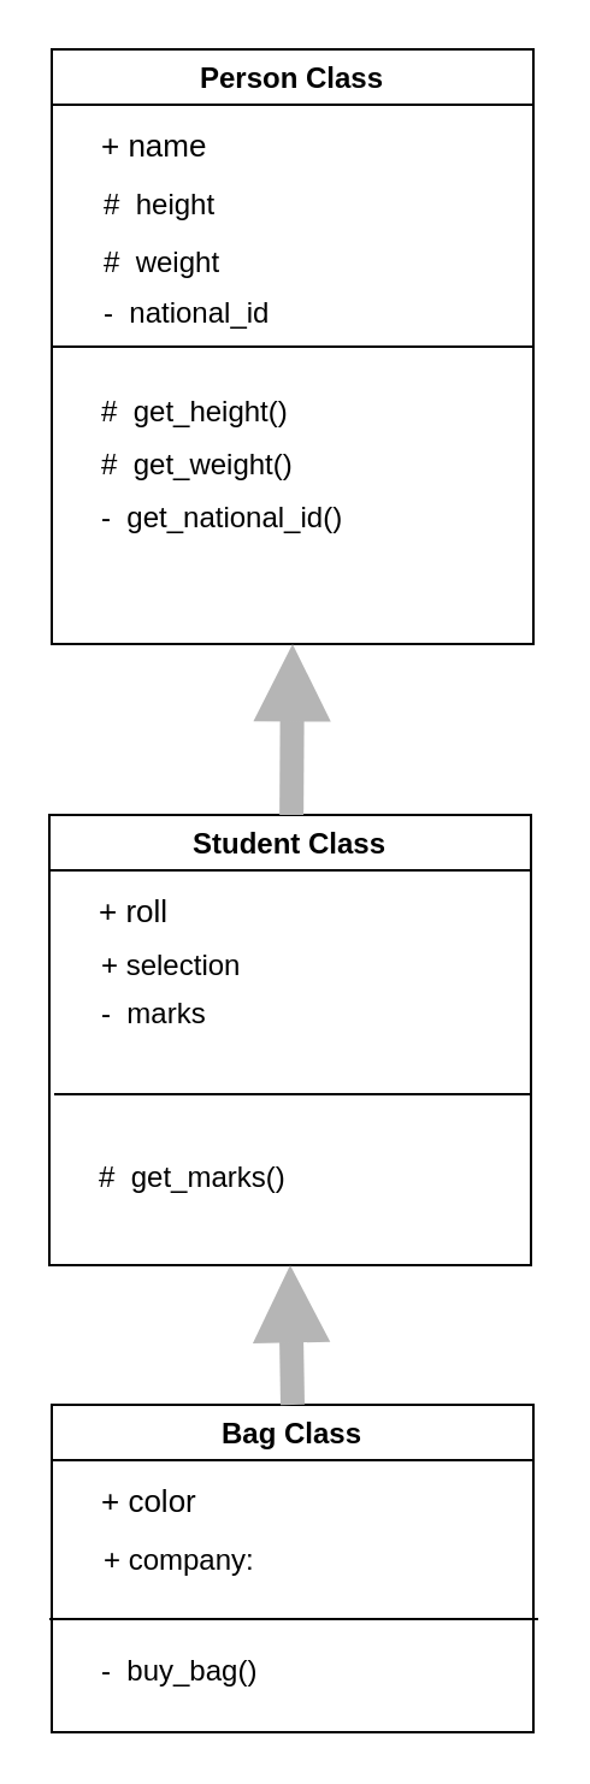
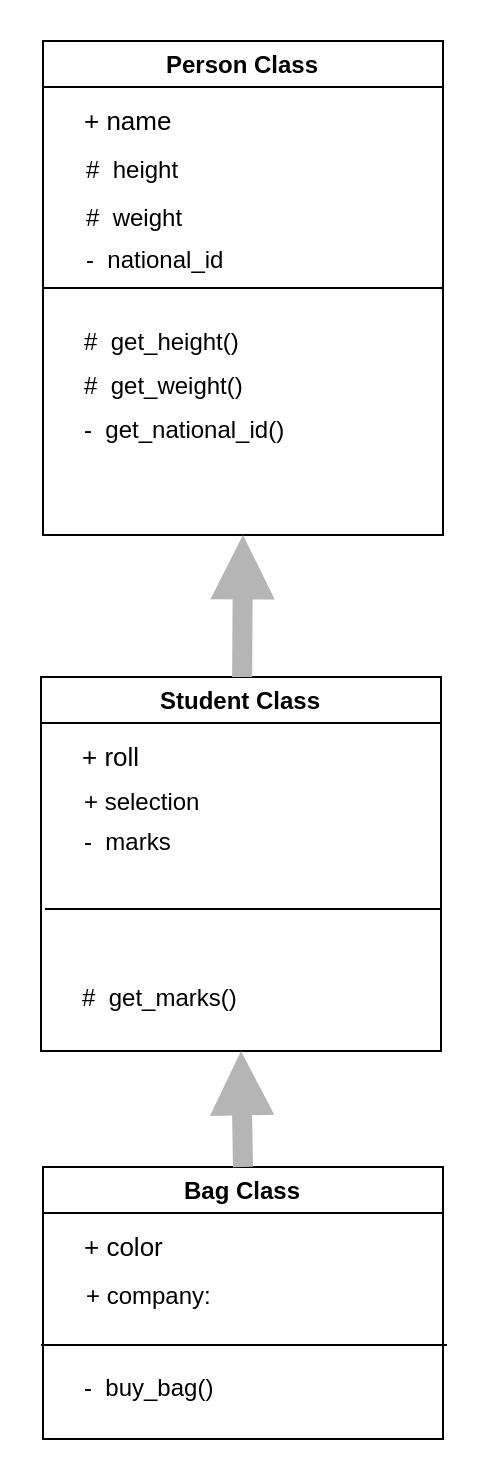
  <mxCell id="0" />
  <mxCell id="1" parent="0" />
  <mxCell id="2" value="Person Class" style="swimlane;" parent="1" vertex="1"><mxGeometry x="21" y="20" width="200" height="247" as="geometry" /></mxCell>
  <mxCell id="3" value="&lt;font style=&quot;font-size: 13px&quot;&gt;+ name&lt;/font&gt;" style="text;html=1;align=left;verticalAlign=middle;resizable=0;points=[];autosize=1;strokeColor=none;fillColor=none;" parent="2" vertex="1"><mxGeometry x="19" y="31" width="54" height="18" as="geometry" /></mxCell>
  <mxCell id="4" value="#&amp;nbsp; height" style="text;html=1;strokeColor=none;fillColor=none;align=left;verticalAlign=middle;whiteSpace=wrap;rounded=0;" parent="2" vertex="1"><mxGeometry x="20" y="50" width="115" height="30" as="geometry" /></mxCell>
  <mxCell id="5" value="#&amp;nbsp; weight" style="text;html=1;strokeColor=none;fillColor=none;align=left;verticalAlign=middle;whiteSpace=wrap;rounded=0;" parent="2" vertex="1"><mxGeometry x="20" y="74" width="115" height="30" as="geometry" /></mxCell>
  <mxCell id="6" value="-&amp;nbsp; national_id" style="text;html=1;strokeColor=none;fillColor=none;align=left;verticalAlign=middle;whiteSpace=wrap;rounded=0;" parent="2" vertex="1"><mxGeometry x="20" y="95" width="115" height="30" as="geometry" /></mxCell>
  <mxCell id="7" value="#&amp;nbsp; get_height()" style="text;html=1;strokeColor=none;fillColor=none;align=left;verticalAlign=middle;whiteSpace=wrap;rounded=0;" parent="2" vertex="1"><mxGeometry x="19" y="136" width="115" height="30" as="geometry" /></mxCell>
  <mxCell id="8" value="#&amp;nbsp; get_weight()" style="text;html=1;strokeColor=none;fillColor=none;align=left;verticalAlign=middle;whiteSpace=wrap;rounded=0;" parent="2" vertex="1"><mxGeometry x="19" y="158" width="115" height="30" as="geometry" /></mxCell>
  <mxCell id="9" value="-&amp;nbsp; get_national_id()" style="text;html=1;strokeColor=none;fillColor=none;align=left;verticalAlign=middle;whiteSpace=wrap;rounded=0;" parent="2" vertex="1"><mxGeometry x="19" y="180" width="115" height="30" as="geometry" /></mxCell>
  <mxCell id="10" value="" style="endArrow=none;html=1;exitX=0;exitY=0.5;exitDx=0;exitDy=0;entryX=1;entryY=0.5;entryDx=0;entryDy=0;" parent="1" source="2" target="2" edge="1"><mxGeometry width="50" height="50" relative="1" as="geometry"><mxPoint x="101" y="151" as="sourcePoint" /><mxPoint x="151" y="101" as="targetPoint" /></mxGeometry></mxCell>
  <mxCell id="11" value="Student Class" style="swimlane;" parent="1" vertex="1"><mxGeometry x="20" y="338" width="200" height="187" as="geometry" /></mxCell>
  <mxCell id="12" value="&lt;font style=&quot;font-size: 13px&quot;&gt;+ roll&lt;/font&gt;" style="text;html=1;align=left;verticalAlign=middle;resizable=0;points=[];autosize=1;strokeColor=none;fillColor=none;" parent="11" vertex="1"><mxGeometry x="19" y="31" width="39" height="18" as="geometry" /></mxCell>
  <mxCell id="13" value="+ selection" style="text;html=1;strokeColor=none;fillColor=none;align=left;verticalAlign=middle;whiteSpace=wrap;rounded=0;" parent="11" vertex="1"><mxGeometry x="20" y="48" width="115" height="30" as="geometry" /></mxCell>
  <mxCell id="14" value="-&amp;nbsp; marks" style="text;html=1;strokeColor=none;fillColor=none;align=left;verticalAlign=middle;whiteSpace=wrap;rounded=0;" parent="11" vertex="1"><mxGeometry x="20" y="68" width="115" height="30" as="geometry" /></mxCell>
- <mxCell id="15" value="#&amp;nbsp; get_marks()" style="text;html=1;strokeColor=none;fillColor=none;align=left;verticalAlign=middle;whiteSpace=wrap;rounded=0;" parent="11" vertex="1"><mxGeometry x="19" y="136" width="115" height="30" as="geometry" /></mxCell>
+ <mxCell id="15" value="#&amp;nbsp; get_marks()" style="text;html=1;strokeColor=none;fillColor=none;align=left;verticalAlign=middle;whiteSpace=wrap;rounded=0;" parent="11" vertex="1"><mxGeometry x="19" y="146" width="115" height="30" as="geometry" /></mxCell>
  <mxCell id="16" value="" style="endArrow=none;html=1;" parent="1" edge="1"><mxGeometry width="50" height="50" relative="1" as="geometry"><mxPoint x="22" y="454" as="sourcePoint" /><mxPoint x="220" y="454" as="targetPoint" /></mxGeometry></mxCell>
  <mxCell id="17" value="" style="endArrow=block;html=1;fontSize=13;entryX=0.5;entryY=1;entryDx=0;entryDy=0;endFill=0;strokeWidth=10;strokeColor=#B5B5B5;" parent="1" source="11" target="2" edge="1"><mxGeometry width="50" height="50" relative="1" as="geometry"><mxPoint x="135" y="387" as="sourcePoint" /><mxPoint x="185" y="337" as="targetPoint" /></mxGeometry></mxCell>
  <mxCell id="18" value="Bag Class" style="swimlane;" parent="1" vertex="1"><mxGeometry x="21" y="583" width="200" height="136" as="geometry" /></mxCell>
  <mxCell id="19" value="&lt;font style=&quot;font-size: 13px&quot;&gt;+ color&lt;/font&gt;" style="text;html=1;align=left;verticalAlign=middle;resizable=0;points=[];autosize=1;strokeColor=none;fillColor=none;" parent="18" vertex="1"><mxGeometry x="19" y="31" width="49" height="18" as="geometry" /></mxCell>
  <mxCell id="20" value="+ company:" style="text;html=1;strokeColor=none;fillColor=none;align=left;verticalAlign=middle;whiteSpace=wrap;rounded=0;" parent="18" vertex="1"><mxGeometry x="20" y="50" width="115" height="30" as="geometry" /></mxCell>
  <mxCell id="21" value="-&amp;nbsp; buy_bag()" style="text;html=1;strokeColor=none;fillColor=none;align=left;verticalAlign=middle;whiteSpace=wrap;rounded=0;" parent="18" vertex="1"><mxGeometry x="19" y="96" width="115" height="30" as="geometry" /></mxCell>
  <mxCell id="22" value="" style="endArrow=none;html=1;" parent="1" edge="1"><mxGeometry width="50" height="50" relative="1" as="geometry"><mxPoint x="20" y="672" as="sourcePoint" /><mxPoint x="223" y="672" as="targetPoint" /></mxGeometry></mxCell>
  <mxCell id="23" value="" style="endArrow=block;html=1;fontSize=13;strokeColor=#B5B5B5;strokeWidth=10;entryX=0.5;entryY=1;entryDx=0;entryDy=0;exitX=0.5;exitY=0;exitDx=0;exitDy=0;" parent="1" source="18" target="11" edge="1"><mxGeometry width="50" height="50" relative="1" as="geometry"><mxPoint x="135" y="620" as="sourcePoint" /><mxPoint x="122" y="550" as="targetPoint" /></mxGeometry></mxCell>
